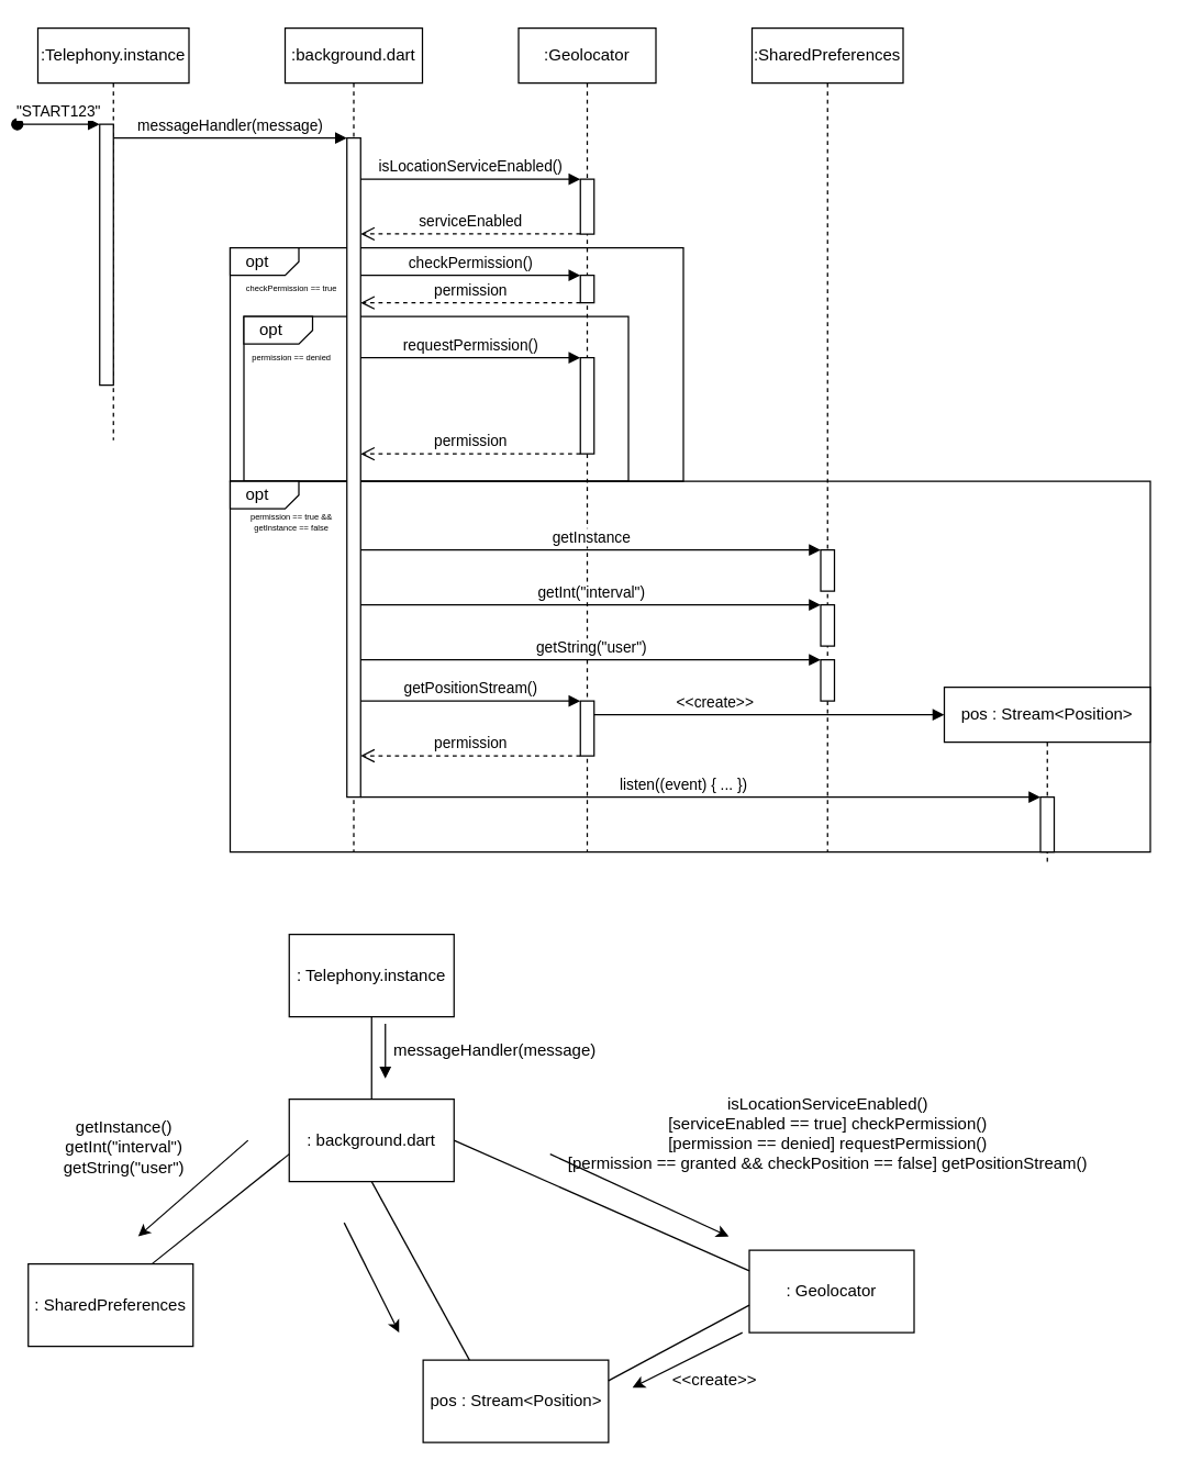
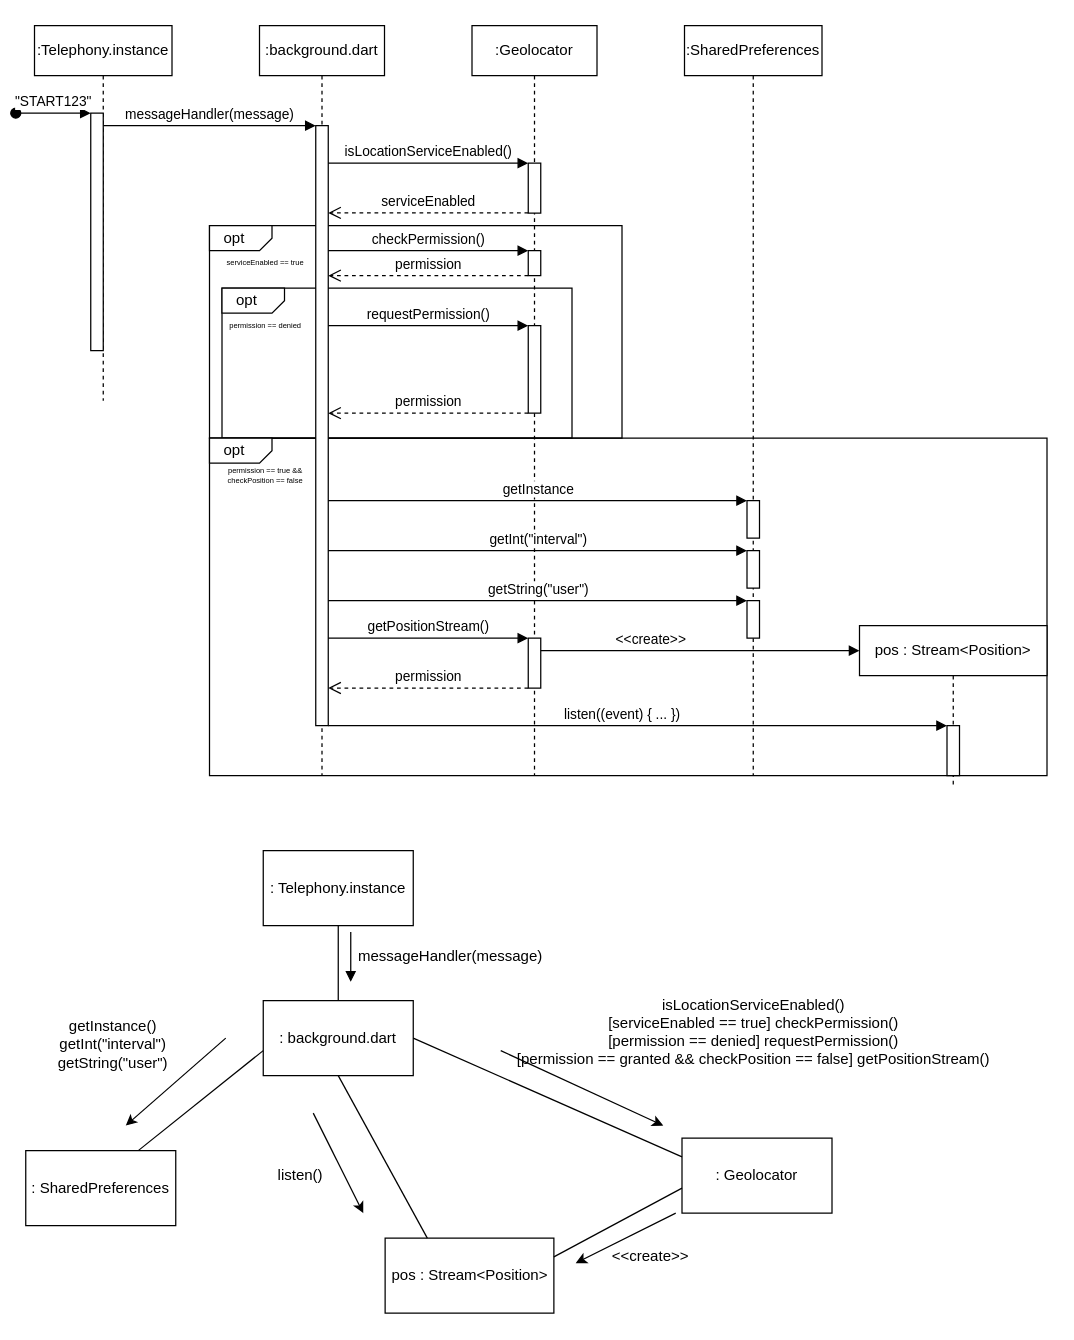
  <mxCell id="0" />
  <mxCell id="1" parent="0" />
  <mxCell id="2" value="" style="rounded=0;whiteSpace=wrap;html=1;fillColor=none;" parent="1" vertex="1"><mxGeometry x="167" y="350" width="670" height="270" as="geometry" /></mxCell>
  <mxCell id="3" value="" style="rounded=0;whiteSpace=wrap;html=1;fillColor=none;" parent="1" vertex="1"><mxGeometry x="177" y="230" width="280" height="120" as="geometry" /></mxCell>
  <mxCell id="4" value="" style="rounded=0;whiteSpace=wrap;html=1;fillColor=none;" parent="1" vertex="1"><mxGeometry x="167" y="180" width="330" height="170" as="geometry" /></mxCell>
  <mxCell id="5" value=":Telephony.instance" style="shape=umlLifeline;perimeter=lifelinePerimeter;whiteSpace=wrap;html=1;container=0;dropTarget=0;collapsible=0;recursiveResize=0;outlineConnect=0;portConstraint=eastwest;newEdgeStyle={&quot;edgeStyle&quot;:&quot;elbowEdgeStyle&quot;,&quot;elbow&quot;:&quot;vertical&quot;,&quot;curved&quot;:0,&quot;rounded&quot;:0};" parent="1" vertex="1"><mxGeometry x="27" y="20" width="110" height="300" as="geometry" /></mxCell>
  <mxCell id="6" value="" style="html=1;points=[];perimeter=orthogonalPerimeter;outlineConnect=0;targetShapes=umlLifeline;portConstraint=eastwest;newEdgeStyle={&quot;edgeStyle&quot;:&quot;elbowEdgeStyle&quot;,&quot;elbow&quot;:&quot;vertical&quot;,&quot;curved&quot;:0,&quot;rounded&quot;:0};" parent="5" vertex="1"><mxGeometry x="45" y="70" width="10" height="190" as="geometry" /></mxCell>
  <mxCell id="7" value="&quot;START123&quot;" style="html=1;verticalAlign=bottom;startArrow=oval;endArrow=block;startSize=8;edgeStyle=elbowEdgeStyle;elbow=vertical;curved=0;rounded=0;" parent="5" target="6" edge="1"><mxGeometry relative="1" as="geometry"><mxPoint x="-15" y="70" as="sourcePoint" /></mxGeometry></mxCell>
  <mxCell id="8" value=":background.dart" style="shape=umlLifeline;perimeter=lifelinePerimeter;whiteSpace=wrap;html=1;container=0;dropTarget=0;collapsible=0;recursiveResize=0;outlineConnect=0;portConstraint=eastwest;newEdgeStyle={&quot;edgeStyle&quot;:&quot;elbowEdgeStyle&quot;,&quot;elbow&quot;:&quot;vertical&quot;,&quot;curved&quot;:0,&quot;rounded&quot;:0};" parent="1" vertex="1"><mxGeometry x="207" y="20" width="100" height="600" as="geometry" /></mxCell>
  <mxCell id="9" value="" style="html=1;points=[];perimeter=orthogonalPerimeter;outlineConnect=0;targetShapes=umlLifeline;portConstraint=eastwest;newEdgeStyle={&quot;edgeStyle&quot;:&quot;elbowEdgeStyle&quot;,&quot;elbow&quot;:&quot;vertical&quot;,&quot;curved&quot;:0,&quot;rounded&quot;:0};" parent="8" vertex="1"><mxGeometry x="45" y="80" width="10" height="480" as="geometry" /></mxCell>
  <mxCell id="10" value="messageHandler(message)" style="html=1;verticalAlign=bottom;endArrow=block;edgeStyle=elbowEdgeStyle;elbow=vertical;curved=0;rounded=0;" parent="1" source="6" target="9" edge="1"><mxGeometry relative="1" as="geometry"><mxPoint x="182" y="110" as="sourcePoint" /><Array as="points"><mxPoint x="167" y="100" /></Array></mxGeometry></mxCell>
  <mxCell id="11" value=":Geolocator" style="shape=umlLifeline;perimeter=lifelinePerimeter;whiteSpace=wrap;html=1;container=0;dropTarget=0;collapsible=0;recursiveResize=0;outlineConnect=0;portConstraint=eastwest;newEdgeStyle={&quot;edgeStyle&quot;:&quot;elbowEdgeStyle&quot;,&quot;elbow&quot;:&quot;vertical&quot;,&quot;curved&quot;:0,&quot;rounded&quot;:0};" parent="1" vertex="1"><mxGeometry x="377" y="20" width="100" height="600" as="geometry" /></mxCell>
  <mxCell id="12" value="" style="html=1;points=[];perimeter=orthogonalPerimeter;outlineConnect=0;targetShapes=umlLifeline;portConstraint=eastwest;newEdgeStyle={&quot;edgeStyle&quot;:&quot;elbowEdgeStyle&quot;,&quot;elbow&quot;:&quot;vertical&quot;,&quot;curved&quot;:0,&quot;rounded&quot;:0};" parent="11" vertex="1"><mxGeometry x="45" y="110" width="10" height="40" as="geometry" /></mxCell>
  <mxCell id="13" value="" style="html=1;points=[];perimeter=orthogonalPerimeter;outlineConnect=0;targetShapes=umlLifeline;portConstraint=eastwest;newEdgeStyle={&quot;edgeStyle&quot;:&quot;elbowEdgeStyle&quot;,&quot;elbow&quot;:&quot;vertical&quot;,&quot;curved&quot;:0,&quot;rounded&quot;:0};" parent="11" vertex="1"><mxGeometry x="45" y="180" width="10" height="20" as="geometry" /></mxCell>
  <mxCell id="14" value="" style="html=1;points=[];perimeter=orthogonalPerimeter;outlineConnect=0;targetShapes=umlLifeline;portConstraint=eastwest;newEdgeStyle={&quot;edgeStyle&quot;:&quot;elbowEdgeStyle&quot;,&quot;elbow&quot;:&quot;vertical&quot;,&quot;curved&quot;:0,&quot;rounded&quot;:0};" parent="11" vertex="1"><mxGeometry x="45" y="240" width="10" height="70" as="geometry" /></mxCell>
  <mxCell id="15" value="" style="html=1;points=[];perimeter=orthogonalPerimeter;outlineConnect=0;targetShapes=umlLifeline;portConstraint=eastwest;newEdgeStyle={&quot;edgeStyle&quot;:&quot;elbowEdgeStyle&quot;,&quot;elbow&quot;:&quot;vertical&quot;,&quot;curved&quot;:0,&quot;rounded&quot;:0};" parent="11" vertex="1"><mxGeometry x="45" y="490" width="10" height="40" as="geometry" /></mxCell>
  <mxCell id="16" value="&lt;span style=&quot;&quot;&gt;isLocationServiceEnabled()&lt;/span&gt;" style="html=1;verticalAlign=bottom;endArrow=block;edgeStyle=elbowEdgeStyle;elbow=vertical;curved=0;rounded=0;labelBackgroundColor=none;" parent="1" source="9" target="12" edge="1"><mxGeometry relative="1" as="geometry"><mxPoint x="267" y="130" as="sourcePoint" /><Array as="points"><mxPoint x="342" y="130" /></Array><mxPoint x="387" y="130" as="targetPoint" /></mxGeometry></mxCell>
  <mxCell id="17" value="serviceEnabled" style="html=1;verticalAlign=bottom;endArrow=open;dashed=1;endSize=8;edgeStyle=elbowEdgeStyle;elbow=vertical;curved=0;rounded=0;" parent="1" source="12" target="9" edge="1"><mxGeometry relative="1" as="geometry"><mxPoint x="267" y="170" as="targetPoint" /><Array as="points"><mxPoint x="332" y="169.8" /></Array><mxPoint x="407" y="169.8" as="sourcePoint" /></mxGeometry></mxCell>
- <mxCell id="18" value="checkPermission == true" style="text;html=1;strokeColor=none;fillColor=none;align=center;verticalAlign=middle;whiteSpace=wrap;rounded=0;fontSize=6;" parent="1" vertex="1"><mxGeometry x="167" y="200" width="90" height="20" as="geometry" /></mxCell>
+ <mxCell id="18" value="serviceEnabled == true" style="text;html=1;strokeColor=none;fillColor=none;align=center;verticalAlign=middle;whiteSpace=wrap;rounded=0;fontSize=6;" parent="1" vertex="1"><mxGeometry x="167" y="200" width="90" height="20" as="geometry" /></mxCell>
  <mxCell id="19" value="checkPermission()" style="html=1;verticalAlign=bottom;endArrow=block;edgeStyle=elbowEdgeStyle;elbow=vertical;curved=0;rounded=0;" parent="1" source="9" target="13" edge="1"><mxGeometry relative="1" as="geometry"><mxPoint x="267" y="200" as="sourcePoint" /><Array as="points"><mxPoint x="347" y="200" /></Array><mxPoint x="407" y="200" as="targetPoint" /></mxGeometry></mxCell>
  <mxCell id="20" value="permission" style="html=1;verticalAlign=bottom;endArrow=open;dashed=1;endSize=8;edgeStyle=elbowEdgeStyle;elbow=vertical;curved=0;rounded=0;" parent="1" source="13" target="9" edge="1"><mxGeometry relative="1" as="geometry"><mxPoint x="267" y="220" as="targetPoint" /><Array as="points"><mxPoint x="327" y="220" /></Array><mxPoint x="402" y="220" as="sourcePoint" /></mxGeometry></mxCell>
  <mxCell id="21" value="permission == denied" style="text;html=1;strokeColor=none;fillColor=none;align=center;verticalAlign=middle;whiteSpace=wrap;rounded=0;fontSize=6;" parent="1" vertex="1"><mxGeometry x="167" y="250" width="90" height="20" as="geometry" /></mxCell>
  <mxCell id="22" value="requestPermission()" style="html=1;verticalAlign=bottom;endArrow=block;edgeStyle=elbowEdgeStyle;elbow=vertical;curved=0;rounded=0;" parent="1" source="9" target="14" edge="1"><mxGeometry relative="1" as="geometry"><mxPoint x="267" y="260" as="sourcePoint" /><Array as="points"><mxPoint x="347" y="260" /></Array><mxPoint x="407" y="260" as="targetPoint" /></mxGeometry></mxCell>
  <mxCell id="23" value="permission" style="html=1;verticalAlign=bottom;endArrow=open;dashed=1;endSize=8;edgeStyle=elbowEdgeStyle;elbow=vertical;curved=0;rounded=0;" parent="1" source="14" target="9" edge="1"><mxGeometry relative="1" as="geometry"><mxPoint x="267" y="330" as="targetPoint" /><Array as="points"><mxPoint x="322" y="330" /></Array><mxPoint x="402" y="330" as="sourcePoint" /></mxGeometry></mxCell>
  <mxCell id="24" value="" style="shape=card;whiteSpace=wrap;html=1;rotation=90;flipH=1;size=10;" parent="1" vertex="1"><mxGeometry x="182" y="165" width="20" height="50" as="geometry" /></mxCell>
  <mxCell id="25" value="opt" style="text;html=1;strokeColor=none;fillColor=none;align=center;verticalAlign=middle;whiteSpace=wrap;rounded=0;" parent="1" vertex="1"><mxGeometry x="167" y="180" width="40" height="20" as="geometry" /></mxCell>
  <mxCell id="26" value="alt" style="text;html=1;strokeColor=none;fillColor=none;align=center;verticalAlign=middle;whiteSpace=wrap;rounded=0;" parent="1" vertex="1"><mxGeometry x="177" y="230" width="40" height="20" as="geometry" /></mxCell>
  <mxCell id="27" value="" style="shape=card;whiteSpace=wrap;html=1;rotation=90;flipH=1;size=10;" parent="1" vertex="1"><mxGeometry x="192" y="215" width="20" height="50" as="geometry" /></mxCell>
  <mxCell id="28" value="opt" style="text;html=1;strokeColor=none;fillColor=none;align=center;verticalAlign=middle;whiteSpace=wrap;rounded=0;" parent="1" vertex="1"><mxGeometry x="177" y="230" width="40" height="20" as="geometry" /></mxCell>
  <mxCell id="29" value="alt" style="text;html=1;strokeColor=none;fillColor=none;align=center;verticalAlign=middle;whiteSpace=wrap;rounded=0;" parent="1" vertex="1"><mxGeometry x="167" y="350" width="40" height="20" as="geometry" /></mxCell>
  <mxCell id="30" value="" style="shape=card;whiteSpace=wrap;html=1;rotation=90;flipH=1;size=10;" parent="1" vertex="1"><mxGeometry x="182" y="335" width="20" height="50" as="geometry" /></mxCell>
  <mxCell id="31" value="opt" style="text;html=1;strokeColor=none;fillColor=none;align=center;verticalAlign=middle;whiteSpace=wrap;rounded=0;" parent="1" vertex="1"><mxGeometry x="167" y="350" width="40" height="20" as="geometry" /></mxCell>
- <mxCell id="32" value="&lt;div&gt;permission == true &amp;amp;&amp;amp;&lt;/div&gt;&lt;div&gt;getInstance == false&lt;br&gt;&lt;/div&gt;" style="text;html=1;strokeColor=none;fillColor=none;align=center;verticalAlign=middle;whiteSpace=wrap;rounded=0;fontSize=6;" parent="1" vertex="1"><mxGeometry x="167" y="370" width="90" height="20" as="geometry" /></mxCell>
+ <mxCell id="32" value="&lt;div&gt;permission == true &amp;amp;&amp;amp;&lt;/div&gt;&lt;div&gt;checkPosition == false&lt;br&gt;&lt;/div&gt;" style="text;html=1;strokeColor=none;fillColor=none;align=center;verticalAlign=middle;whiteSpace=wrap;rounded=0;fontSize=6;" parent="1" vertex="1"><mxGeometry x="167" y="370" width="90" height="20" as="geometry" /></mxCell>
  <mxCell id="33" value=":SharedPreferences" style="shape=umlLifeline;perimeter=lifelinePerimeter;whiteSpace=wrap;html=1;container=0;dropTarget=0;collapsible=0;recursiveResize=0;outlineConnect=0;portConstraint=eastwest;newEdgeStyle={&quot;edgeStyle&quot;:&quot;elbowEdgeStyle&quot;,&quot;elbow&quot;:&quot;vertical&quot;,&quot;curved&quot;:0,&quot;rounded&quot;:0};" parent="1" vertex="1"><mxGeometry x="547" y="20" width="110" height="600" as="geometry" /></mxCell>
  <mxCell id="34" value="" style="html=1;points=[];perimeter=orthogonalPerimeter;outlineConnect=0;targetShapes=umlLifeline;portConstraint=eastwest;newEdgeStyle={&quot;edgeStyle&quot;:&quot;elbowEdgeStyle&quot;,&quot;elbow&quot;:&quot;vertical&quot;,&quot;curved&quot;:0,&quot;rounded&quot;:0};" parent="33" vertex="1"><mxGeometry x="50" y="380" width="10" height="30" as="geometry" /></mxCell>
  <mxCell id="35" value="" style="html=1;points=[];perimeter=orthogonalPerimeter;outlineConnect=0;targetShapes=umlLifeline;portConstraint=eastwest;newEdgeStyle={&quot;edgeStyle&quot;:&quot;elbowEdgeStyle&quot;,&quot;elbow&quot;:&quot;vertical&quot;,&quot;curved&quot;:0,&quot;rounded&quot;:0};" parent="33" vertex="1"><mxGeometry x="50" y="420" width="10" height="30" as="geometry" /></mxCell>
  <mxCell id="36" value="" style="html=1;points=[];perimeter=orthogonalPerimeter;outlineConnect=0;targetShapes=umlLifeline;portConstraint=eastwest;newEdgeStyle={&quot;edgeStyle&quot;:&quot;elbowEdgeStyle&quot;,&quot;elbow&quot;:&quot;vertical&quot;,&quot;curved&quot;:0,&quot;rounded&quot;:0};" parent="33" vertex="1"><mxGeometry x="50" y="460" width="10" height="30" as="geometry" /></mxCell>
  <mxCell id="37" value="getInstance" style="html=1;verticalAlign=bottom;endArrow=block;edgeStyle=elbowEdgeStyle;elbow=vertical;curved=0;rounded=0;" parent="1" source="9" target="34" edge="1"><mxGeometry relative="1" as="geometry"><mxPoint x="267" y="400" as="sourcePoint" /><Array as="points"><mxPoint x="342" y="400" /></Array><mxPoint x="417" y="400" as="targetPoint" /></mxGeometry></mxCell>
  <mxCell id="38" value="getInt(&quot;interval&quot;)" style="html=1;verticalAlign=bottom;endArrow=block;edgeStyle=elbowEdgeStyle;elbow=vertical;curved=0;rounded=0;" parent="1" target="35" edge="1"><mxGeometry relative="1" as="geometry"><mxPoint x="262" y="440" as="sourcePoint" /><Array as="points"><mxPoint x="342" y="440" /></Array><mxPoint x="592" y="440" as="targetPoint" /></mxGeometry></mxCell>
  <mxCell id="39" value="getString(&quot;user&quot;)" style="html=1;verticalAlign=bottom;endArrow=block;edgeStyle=elbowEdgeStyle;elbow=vertical;curved=0;rounded=0;" parent="1" target="36" edge="1"><mxGeometry relative="1" as="geometry"><mxPoint x="262" y="480" as="sourcePoint" /><Array as="points"><mxPoint x="342" y="480" /></Array><mxPoint x="592" y="480" as="targetPoint" /></mxGeometry></mxCell>
  <mxCell id="40" value="getPositionStream()" style="html=1;verticalAlign=bottom;endArrow=block;edgeStyle=elbowEdgeStyle;elbow=vertical;curved=0;rounded=0;" parent="1" source="9" target="15" edge="1"><mxGeometry relative="1" as="geometry"><mxPoint x="267" y="510" as="sourcePoint" /><Array as="points"><mxPoint x="339.5" y="510" /></Array><mxPoint x="594.5" y="510" as="targetPoint" /></mxGeometry></mxCell>
  <mxCell id="41" value="pos : Stream&amp;lt;Position&amp;gt;" style="shape=umlLifeline;perimeter=lifelinePerimeter;whiteSpace=wrap;html=1;container=0;dropTarget=0;collapsible=0;recursiveResize=0;outlineConnect=0;portConstraint=eastwest;newEdgeStyle={&quot;edgeStyle&quot;:&quot;elbowEdgeStyle&quot;,&quot;elbow&quot;:&quot;vertical&quot;,&quot;curved&quot;:0,&quot;rounded&quot;:0};" parent="1" vertex="1"><mxGeometry x="687" y="500" width="150" height="130" as="geometry" /></mxCell>
  <mxCell id="42" value="" style="html=1;points=[];perimeter=orthogonalPerimeter;outlineConnect=0;targetShapes=umlLifeline;portConstraint=eastwest;newEdgeStyle={&quot;edgeStyle&quot;:&quot;elbowEdgeStyle&quot;,&quot;elbow&quot;:&quot;vertical&quot;,&quot;curved&quot;:0,&quot;rounded&quot;:0};" parent="41" vertex="1"><mxGeometry x="70" y="80" width="10" height="40" as="geometry" /></mxCell>
  <mxCell id="43" value="&amp;lt;&amp;lt;create&amp;gt;&amp;gt;" style="html=1;verticalAlign=bottom;endArrow=block;edgeStyle=elbowEdgeStyle;elbow=vertical;curved=0;rounded=0;" parent="1" source="15" edge="1"><mxGeometry x="-0.312" relative="1" as="geometry"><mxPoint x="437" y="520" as="sourcePoint" /><Array as="points"><mxPoint x="514.5" y="520" /></Array><mxPoint x="687" y="520" as="targetPoint" /><mxPoint as="offset" /></mxGeometry></mxCell>
  <mxCell id="44" value="permission" style="html=1;verticalAlign=bottom;endArrow=open;dashed=1;endSize=8;edgeStyle=elbowEdgeStyle;elbow=vertical;curved=0;rounded=0;" parent="1" source="15" target="9" edge="1"><mxGeometry relative="1" as="geometry"><mxPoint x="267" y="550" as="targetPoint" /><Array as="points"><mxPoint x="317" y="549.9" /></Array><mxPoint x="417" y="549.9" as="sourcePoint" /></mxGeometry></mxCell>
  <mxCell id="45" value="listen((event) { ... })" style="html=1;verticalAlign=bottom;endArrow=block;edgeStyle=elbowEdgeStyle;elbow=vertical;curved=0;rounded=0;" parent="1" source="9" target="42" edge="1"><mxGeometry x="-0.051" relative="1" as="geometry"><mxPoint x="267" y="580" as="sourcePoint" /><Array as="points"><mxPoint x="349.5" y="580" /></Array><mxPoint x="667" y="580" as="targetPoint" /><mxPoint as="offset" /></mxGeometry></mxCell>
  <mxCell id="46" style="edgeStyle=orthogonalEdgeStyle;rounded=0;orthogonalLoop=1;jettySize=auto;html=1;endArrow=none;endFill=0;" edge="1" parent="1" source="47" target="48"><mxGeometry relative="1" as="geometry" /></mxCell>
  <mxCell id="47" value=": Telephony.instance" style="rounded=0;whiteSpace=wrap;html=1;" vertex="1" parent="1"><mxGeometry x="210" y="680" width="120" height="60" as="geometry" /></mxCell>
  <mxCell id="48" value=": background.dart" style="rounded=0;whiteSpace=wrap;html=1;" vertex="1" parent="1"><mxGeometry x="210" y="800" width="120" height="60" as="geometry" /></mxCell>
  <mxCell id="49" value=": Geolocator" style="rounded=0;whiteSpace=wrap;html=1;" vertex="1" parent="1"><mxGeometry x="545" y="910" width="120" height="60" as="geometry" /></mxCell>
  <mxCell id="50" value=": SharedPreferences" style="rounded=0;whiteSpace=wrap;html=1;" vertex="1" parent="1"><mxGeometry x="20" y="920" width="120" height="60" as="geometry" /></mxCell>
  <mxCell id="51" value="pos : Stream&amp;lt;Position&amp;gt;" style="rounded=0;whiteSpace=wrap;html=1;" vertex="1" parent="1"><mxGeometry x="307.5" y="990" width="135" height="60" as="geometry" /></mxCell>
  <mxCell id="52" value="messageHandler(message)" style="text;html=1;strokeColor=none;fillColor=none;align=center;verticalAlign=middle;whiteSpace=wrap;rounded=0;" vertex="1" parent="1"><mxGeometry x="330" y="750" width="60" height="30" as="geometry" /></mxCell>
  <mxCell id="53" style="rounded=0;orthogonalLoop=1;jettySize=auto;html=1;endArrow=block;endFill=1;startArrow=none;startFill=0;" edge="1" parent="1"><mxGeometry relative="1" as="geometry"><mxPoint x="280" y="745" as="sourcePoint" /><mxPoint x="280" y="785" as="targetPoint" /></mxGeometry></mxCell>
  <mxCell id="54" value="" style="endArrow=none;html=1;rounded=0;exitX=1;exitY=0.5;exitDx=0;exitDy=0;entryX=0;entryY=0.25;entryDx=0;entryDy=0;" edge="1" parent="1" source="48" target="49"><mxGeometry width="50" height="50" relative="1" as="geometry"><mxPoint x="500" y="890" as="sourcePoint" /><mxPoint x="550" y="840" as="targetPoint" /></mxGeometry></mxCell>
  <mxCell id="55" value="" style="endArrow=classic;html=1;rounded=0;" edge="1" parent="1"><mxGeometry width="50" height="50" relative="1" as="geometry"><mxPoint x="400" y="840" as="sourcePoint" /><mxPoint x="530" y="900" as="targetPoint" /></mxGeometry></mxCell>
  <mxCell id="56" value="&lt;div&gt;isLocationServiceEnabled()&lt;/div&gt;&lt;div&gt;[serviceEnabled == true] checkPermission()&lt;/div&gt;&lt;div&gt;[permission == denied] requestPermission()&lt;/div&gt;&lt;div&gt;[permission == granted &amp;amp;&amp;amp; checkPosition == false] getPositionStream()&lt;br&gt;&lt;/div&gt;" style="text;html=1;strokeColor=none;fillColor=none;align=center;verticalAlign=middle;whiteSpace=wrap;rounded=0;rotation=0;" vertex="1" parent="1"><mxGeometry x="400" y="790" width="405" height="70" as="geometry" /></mxCell>
  <mxCell id="57" value="" style="endArrow=none;html=1;rounded=0;exitX=1;exitY=0.25;exitDx=0;exitDy=0;" edge="1" parent="1" source="51"><mxGeometry width="50" height="50" relative="1" as="geometry"><mxPoint x="495" y="1000" as="sourcePoint" /><mxPoint x="545" y="950" as="targetPoint" /></mxGeometry></mxCell>
  <mxCell id="58" value="" style="endArrow=classic;html=1;rounded=0;" edge="1" parent="1"><mxGeometry width="50" height="50" relative="1" as="geometry"><mxPoint x="540" y="970" as="sourcePoint" /><mxPoint x="460" y="1010" as="targetPoint" /></mxGeometry></mxCell>
  <mxCell id="59" value="&amp;lt;&amp;lt;create&amp;gt;&amp;gt;" style="text;html=1;strokeColor=none;fillColor=none;align=center;verticalAlign=middle;whiteSpace=wrap;rounded=0;" vertex="1" parent="1"><mxGeometry x="490" y="990" width="60" height="30" as="geometry" /></mxCell>
  <mxCell id="60" value="" style="endArrow=none;html=1;rounded=0;exitX=0.25;exitY=0;exitDx=0;exitDy=0;" edge="1" parent="1" source="51"><mxGeometry width="50" height="50" relative="1" as="geometry"><mxPoint x="220" y="910" as="sourcePoint" /><mxPoint x="270" y="860" as="targetPoint" /></mxGeometry></mxCell>
  <mxCell id="61" value="" style="endArrow=classic;html=1;rounded=0;" edge="1" parent="1"><mxGeometry width="50" height="50" relative="1" as="geometry"><mxPoint x="250" y="890" as="sourcePoint" /><mxPoint x="290" y="970" as="targetPoint" /></mxGeometry></mxCell>
+ <mxCell id="62" value="listen()" style="text;html=1;strokeColor=none;fillColor=none;align=center;verticalAlign=middle;whiteSpace=wrap;rounded=0;" vertex="1" parent="1"><mxGeometry x="210" y="925" width="60" height="30" as="geometry" /></mxCell>
  <mxCell id="63" value="" style="endArrow=none;html=1;rounded=0;exitX=0.75;exitY=0;exitDx=0;exitDy=0;" edge="1" parent="1" source="50"><mxGeometry width="50" height="50" relative="1" as="geometry"><mxPoint x="160" y="890" as="sourcePoint" /><mxPoint x="210" y="840" as="targetPoint" /></mxGeometry></mxCell>
  <mxCell id="64" value="" style="endArrow=classic;html=1;rounded=0;" edge="1" parent="1"><mxGeometry width="50" height="50" relative="1" as="geometry"><mxPoint x="180" y="830" as="sourcePoint" /><mxPoint x="100" y="900" as="targetPoint" /></mxGeometry></mxCell>
  <mxCell id="65" value="&lt;div&gt;getInstance()&lt;/div&gt;&lt;div&gt;getInt(&quot;interval&quot;)&lt;/div&gt;&lt;div&gt;getString(&quot;user&quot;)&lt;br&gt;&lt;/div&gt;" style="text;html=1;strokeColor=none;fillColor=none;align=center;verticalAlign=middle;whiteSpace=wrap;rounded=0;" vertex="1" parent="1"><mxGeometry x="60" y="820" width="60" height="30" as="geometry" /></mxCell>
